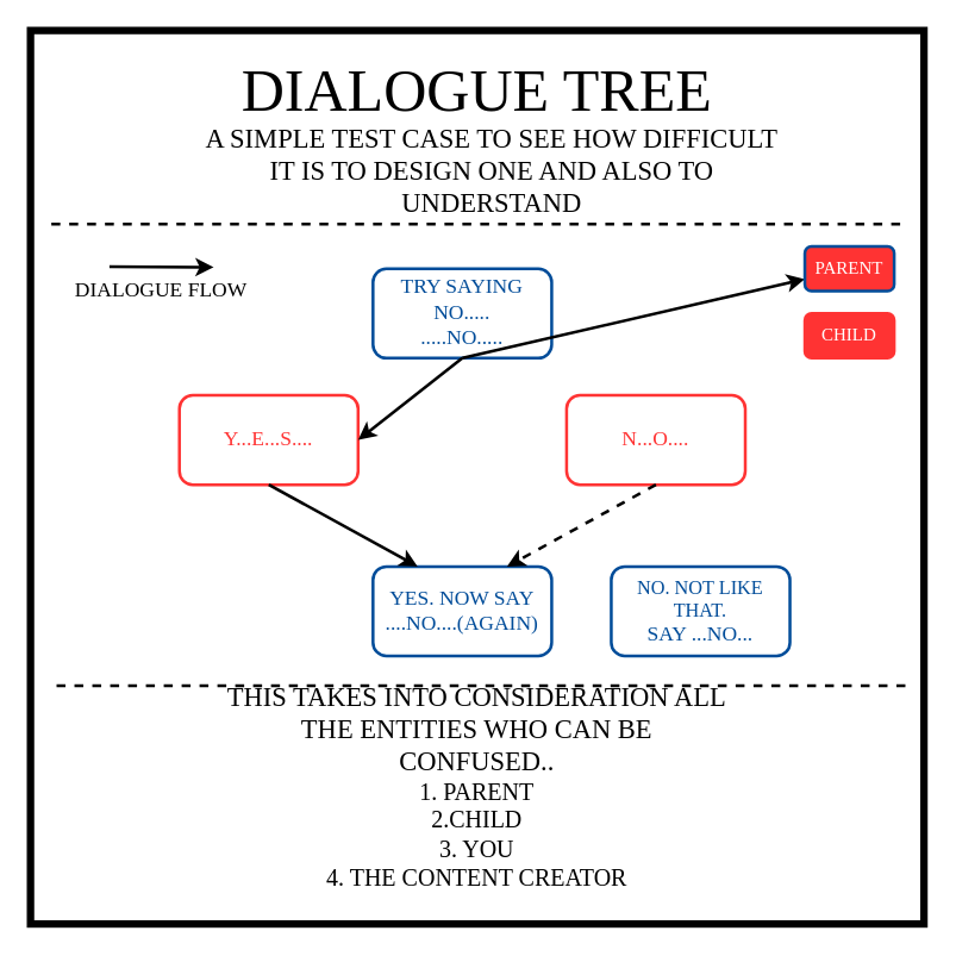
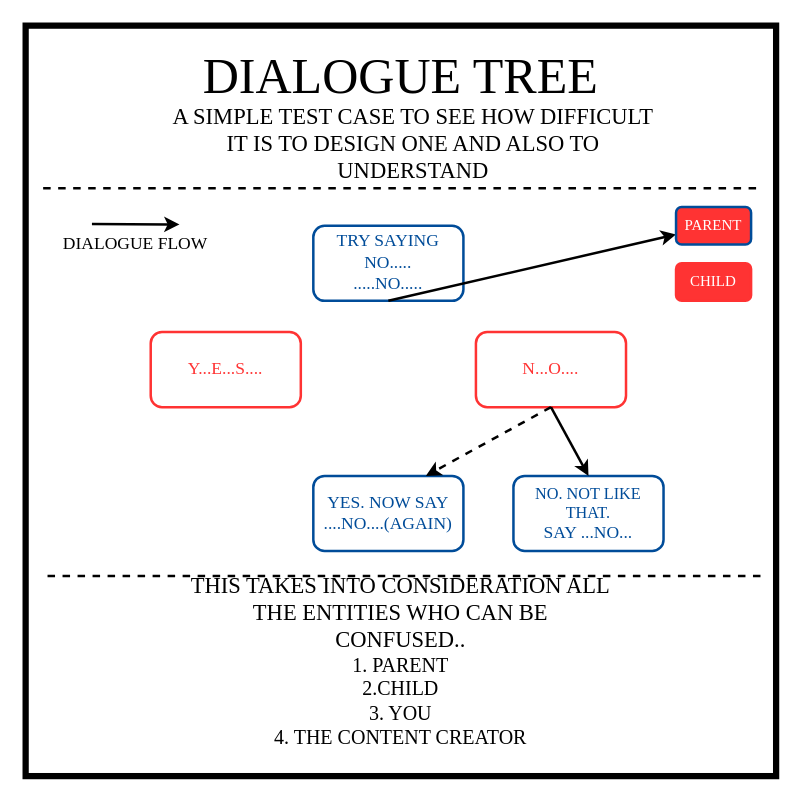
  <mxCell id="0" />
  <mxCell id="1" parent="0" />
  <mxCell id="2" value="" style="whiteSpace=wrap;html=1;aspect=fixed;strokeWidth=5;" parent="1" vertex="1"><mxGeometry x="20" y="20" width="600" height="600" as="geometry" /></mxCell>
  <mxCell id="3" value="&lt;font face=&quot;xkcd&quot;&gt;&lt;span style=&quot;font-size: 40px&quot;&gt;DIALOGUE TREE&lt;/span&gt;&lt;br&gt;&lt;/font&gt;" style="text;html=1;strokeColor=none;fillColor=none;align=center;verticalAlign=middle;whiteSpace=wrap;rounded=0;" parent="1" vertex="1"><mxGeometry x="110" y="50" width="420" height="20" as="geometry" /></mxCell>
  <mxCell id="4" value="&lt;font face=&quot;xkcd&quot;&gt;&lt;span style=&quot;font-size: 18px&quot;&gt;A SIMPLE TEST CASE TO SEE HOW DIFFICULT &lt;br&gt;IT IS TO DESIGN ONE AND ALSO TO UNDERSTAND&lt;/span&gt;&lt;br&gt;&lt;/font&gt;" style="text;html=1;strokeColor=none;fillColor=none;align=center;verticalAlign=middle;whiteSpace=wrap;rounded=0;" parent="1" vertex="1"><mxGeometry x="120" y="105" width="420" height="20" as="geometry" /></mxCell>
  <mxCell id="5" value="" style="endArrow=none;dashed=1;html=1;strokeWidth=2;" parent="1" edge="1"><mxGeometry width="50" height="50" relative="1" as="geometry"><mxPoint x="604" y="150" as="sourcePoint" /><mxPoint x="29" y="150" as="targetPoint" /></mxGeometry></mxCell>
  <mxCell id="6" value="&lt;font face=&quot;xkcd&quot; style=&quot;font-size: 14px&quot;&gt;&lt;font color=&quot;#004c99&quot;&gt;TRY SAYING NO.....&lt;br&gt;.....NO.....&lt;/font&gt;&lt;br&gt;&lt;/font&gt;" style="rounded=1;whiteSpace=wrap;html=1;fillColor=none;strokeWidth=2;strokeColor=#004C99;" vertex="1" parent="1"><mxGeometry x="250" y="180" width="120" height="60" as="geometry" /></mxCell>
  <mxCell id="7" value="&lt;font face=&quot;xkcd&quot; style=&quot;font-size: 14px&quot;&gt;&lt;font color=&quot;#ff3333&quot;&gt;Y...E...S....&lt;/font&gt;&lt;br&gt;&lt;/font&gt;" style="rounded=1;whiteSpace=wrap;html=1;fillColor=none;strokeWidth=2;strokeColor=#FF3333;" vertex="1" parent="1"><mxGeometry x="120" y="265" width="120" height="60" as="geometry" /></mxCell>
  <mxCell id="8" value="&lt;font face=&quot;xkcd&quot; style=&quot;font-size: 14px&quot;&gt;&lt;font color=&quot;#ff3333&quot;&gt;N...O....&lt;/font&gt;&lt;br&gt;&lt;/font&gt;" style="rounded=1;whiteSpace=wrap;html=1;fillColor=none;strokeWidth=2;strokeColor=#FF3333;" vertex="1" parent="1"><mxGeometry x="380" y="265" width="120" height="60" as="geometry" /></mxCell>
  <mxCell id="9" value="&lt;font face=&quot;xkcd&quot; style=&quot;font-size: 14px&quot;&gt;YES. NOW SAY &lt;br&gt;....NO....(AGAIN)&lt;br&gt;&lt;/font&gt;" style="rounded=1;whiteSpace=wrap;html=1;fillColor=none;strokeWidth=2;strokeColor=#004C99;fontColor=#004C99;" vertex="1" parent="1"><mxGeometry x="250" y="380" width="120" height="60" as="geometry" /></mxCell>
  <mxCell id="10" value="&lt;font face=&quot;xkcd&quot;&gt;&lt;font style=&quot;font-size: 13px&quot;&gt;NO. NOT LIKE THAT.&lt;/font&gt;&lt;br&gt;&lt;span style=&quot;font-size: 14px&quot;&gt;SAY ...NO...&lt;/span&gt;&lt;br&gt;&lt;/font&gt;" style="rounded=1;whiteSpace=wrap;html=1;fillColor=none;strokeWidth=2;strokeColor=#004C99;fontColor=#004C99;" vertex="1" parent="1"><mxGeometry x="410" y="380" width="120" height="60" as="geometry" /></mxCell>
- <mxCell id="11" value="" style="endArrow=classic;html=1;exitX=0.5;exitY=1;exitDx=0;exitDy=0;entryX=1;entryY=0.5;entryDx=0;entryDy=0;strokeWidth=2;" edge="1" parent="1" source="6" target="7"><mxGeometry width="50" height="50" relative="1" as="geometry"><mxPoint x="20" y="690" as="sourcePoint" /><mxPoint x="70" y="640" as="targetPoint" /></mxGeometry></mxCell>
  <mxCell id="12" value="" style="endArrow=classic;html=1;exitX=0.5;exitY=1;exitDx=0;exitDy=0;strokeWidth=2;" edge="1" parent="1" source="6" target="15"><mxGeometry width="50" height="50" relative="1" as="geometry"><mxPoint x="320" y="250" as="sourcePoint" /><mxPoint x="250" y="324" as="targetPoint" /></mxGeometry></mxCell>
  <mxCell id="13" value="" style="endArrow=classic;html=1;exitX=0.5;exitY=1;exitDx=0;exitDy=0;entryX=0.75;entryY=0;entryDx=0;entryDy=0;strokeWidth=2;dashed=1;" edge="1" parent="1" source="8" target="9"><mxGeometry width="50" height="50" relative="1" as="geometry"><mxPoint x="190" y="354" as="sourcePoint" /><mxPoint x="258" y="400" as="targetPoint" /></mxGeometry></mxCell>
+ <mxCell id="14" value="" style="endArrow=classic;html=1;exitX=0.5;exitY=1;exitDx=0;exitDy=0;entryX=0.5;entryY=0;entryDx=0;entryDy=0;strokeWidth=2;" edge="1" parent="1" source="8" target="10"><mxGeometry width="50" height="50" relative="1" as="geometry"><mxPoint x="450" y="354" as="sourcePoint" /><mxPoint x="408" y="400" as="targetPoint" /></mxGeometry></mxCell>
  <mxCell id="15" value="&lt;font face=&quot;xkcd&quot;&gt;PARENT&lt;/font&gt;" style="rounded=1;whiteSpace=wrap;html=1;strokeColor=#004C99;strokeWidth=2;fillColor=#ff3333;fontColor=#FFFFFF;labelBackgroundColor=none;" vertex="1" parent="1"><mxGeometry x="540" y="165" width="60" height="30" as="geometry" /></mxCell>
  <mxCell id="16" value="&lt;font face=&quot;xkcd&quot;&gt;CHILD&lt;/font&gt;" style="rounded=1;whiteSpace=wrap;html=1;strokeColor=#FF3333;strokeWidth=2;fillColor=#FF3333;fontColor=#FFFFFF;labelBackgroundColor=none;" vertex="1" parent="1"><mxGeometry x="540" y="210" width="60" height="30" as="geometry" /></mxCell>
  <mxCell id="17" value="" style="endArrow=none;dashed=1;html=1;strokeWidth=2;" edge="1" parent="1"><mxGeometry width="50" height="50" relative="1" as="geometry"><mxPoint x="607.5" y="460" as="sourcePoint" /><mxPoint x="32.5" y="460" as="targetPoint" /></mxGeometry></mxCell>
  <mxCell id="18" value="&lt;font face=&quot;xkcd&quot;&gt;&lt;span style=&quot;font-size: 18px&quot;&gt;THIS TAKES INTO CONSIDERATION ALL THE ENTITIES WHO CAN BE CONFUSED..&lt;/span&gt;&lt;br&gt;&lt;/font&gt;" style="text;html=1;strokeColor=none;fillColor=none;align=center;verticalAlign=middle;whiteSpace=wrap;rounded=0;" vertex="1" parent="1"><mxGeometry x="150" y="480" width="340" height="20" as="geometry" /></mxCell>
  <mxCell id="19" value="&lt;font face=&quot;xkcd&quot; style=&quot;font-size: 16px&quot;&gt;&lt;span&gt;1. PARENT&lt;br&gt;&lt;/span&gt;2.CHILD&lt;br&gt;3. YOU&lt;br&gt;4. THE CONTENT CREATOR&lt;br&gt;&lt;/font&gt;" style="text;html=1;strokeColor=none;fillColor=none;align=center;verticalAlign=middle;whiteSpace=wrap;rounded=0;" vertex="1" parent="1"><mxGeometry x="215" y="550" width="210" height="20" as="geometry" /></mxCell>
  <mxCell id="20" value="" style="endArrow=classic;html=1;strokeWidth=2;" edge="1" parent="1"><mxGeometry width="50" height="50" relative="1" as="geometry"><mxPoint x="73" y="178.5" as="sourcePoint" /><mxPoint x="143" y="179" as="targetPoint" /></mxGeometry></mxCell>
  <mxCell id="21" value="&lt;font face=&quot;xkcd&quot;&gt;&lt;font style=&quot;font-size: 14px&quot;&gt;DIALOGUE FLOW&lt;/font&gt;&lt;br&gt;&lt;/font&gt;" style="text;html=1;strokeColor=none;fillColor=none;align=center;verticalAlign=middle;whiteSpace=wrap;rounded=0;" vertex="1" parent="1"><mxGeometry x="33" y="185" width="150" height="20" as="geometry" /></mxCell>
- <mxCell id="22" value="" style="endArrow=classic;html=1;exitX=0.5;exitY=1;exitDx=0;exitDy=0;entryX=0.25;entryY=0;entryDx=0;entryDy=0;strokeWidth=2;" edge="1" parent="1" source="7" target="9"><mxGeometry width="50" height="50" relative="1" as="geometry"><mxPoint x="320" y="250" as="sourcePoint" /><mxPoint x="250" y="305" as="targetPoint" /></mxGeometry></mxCell>
